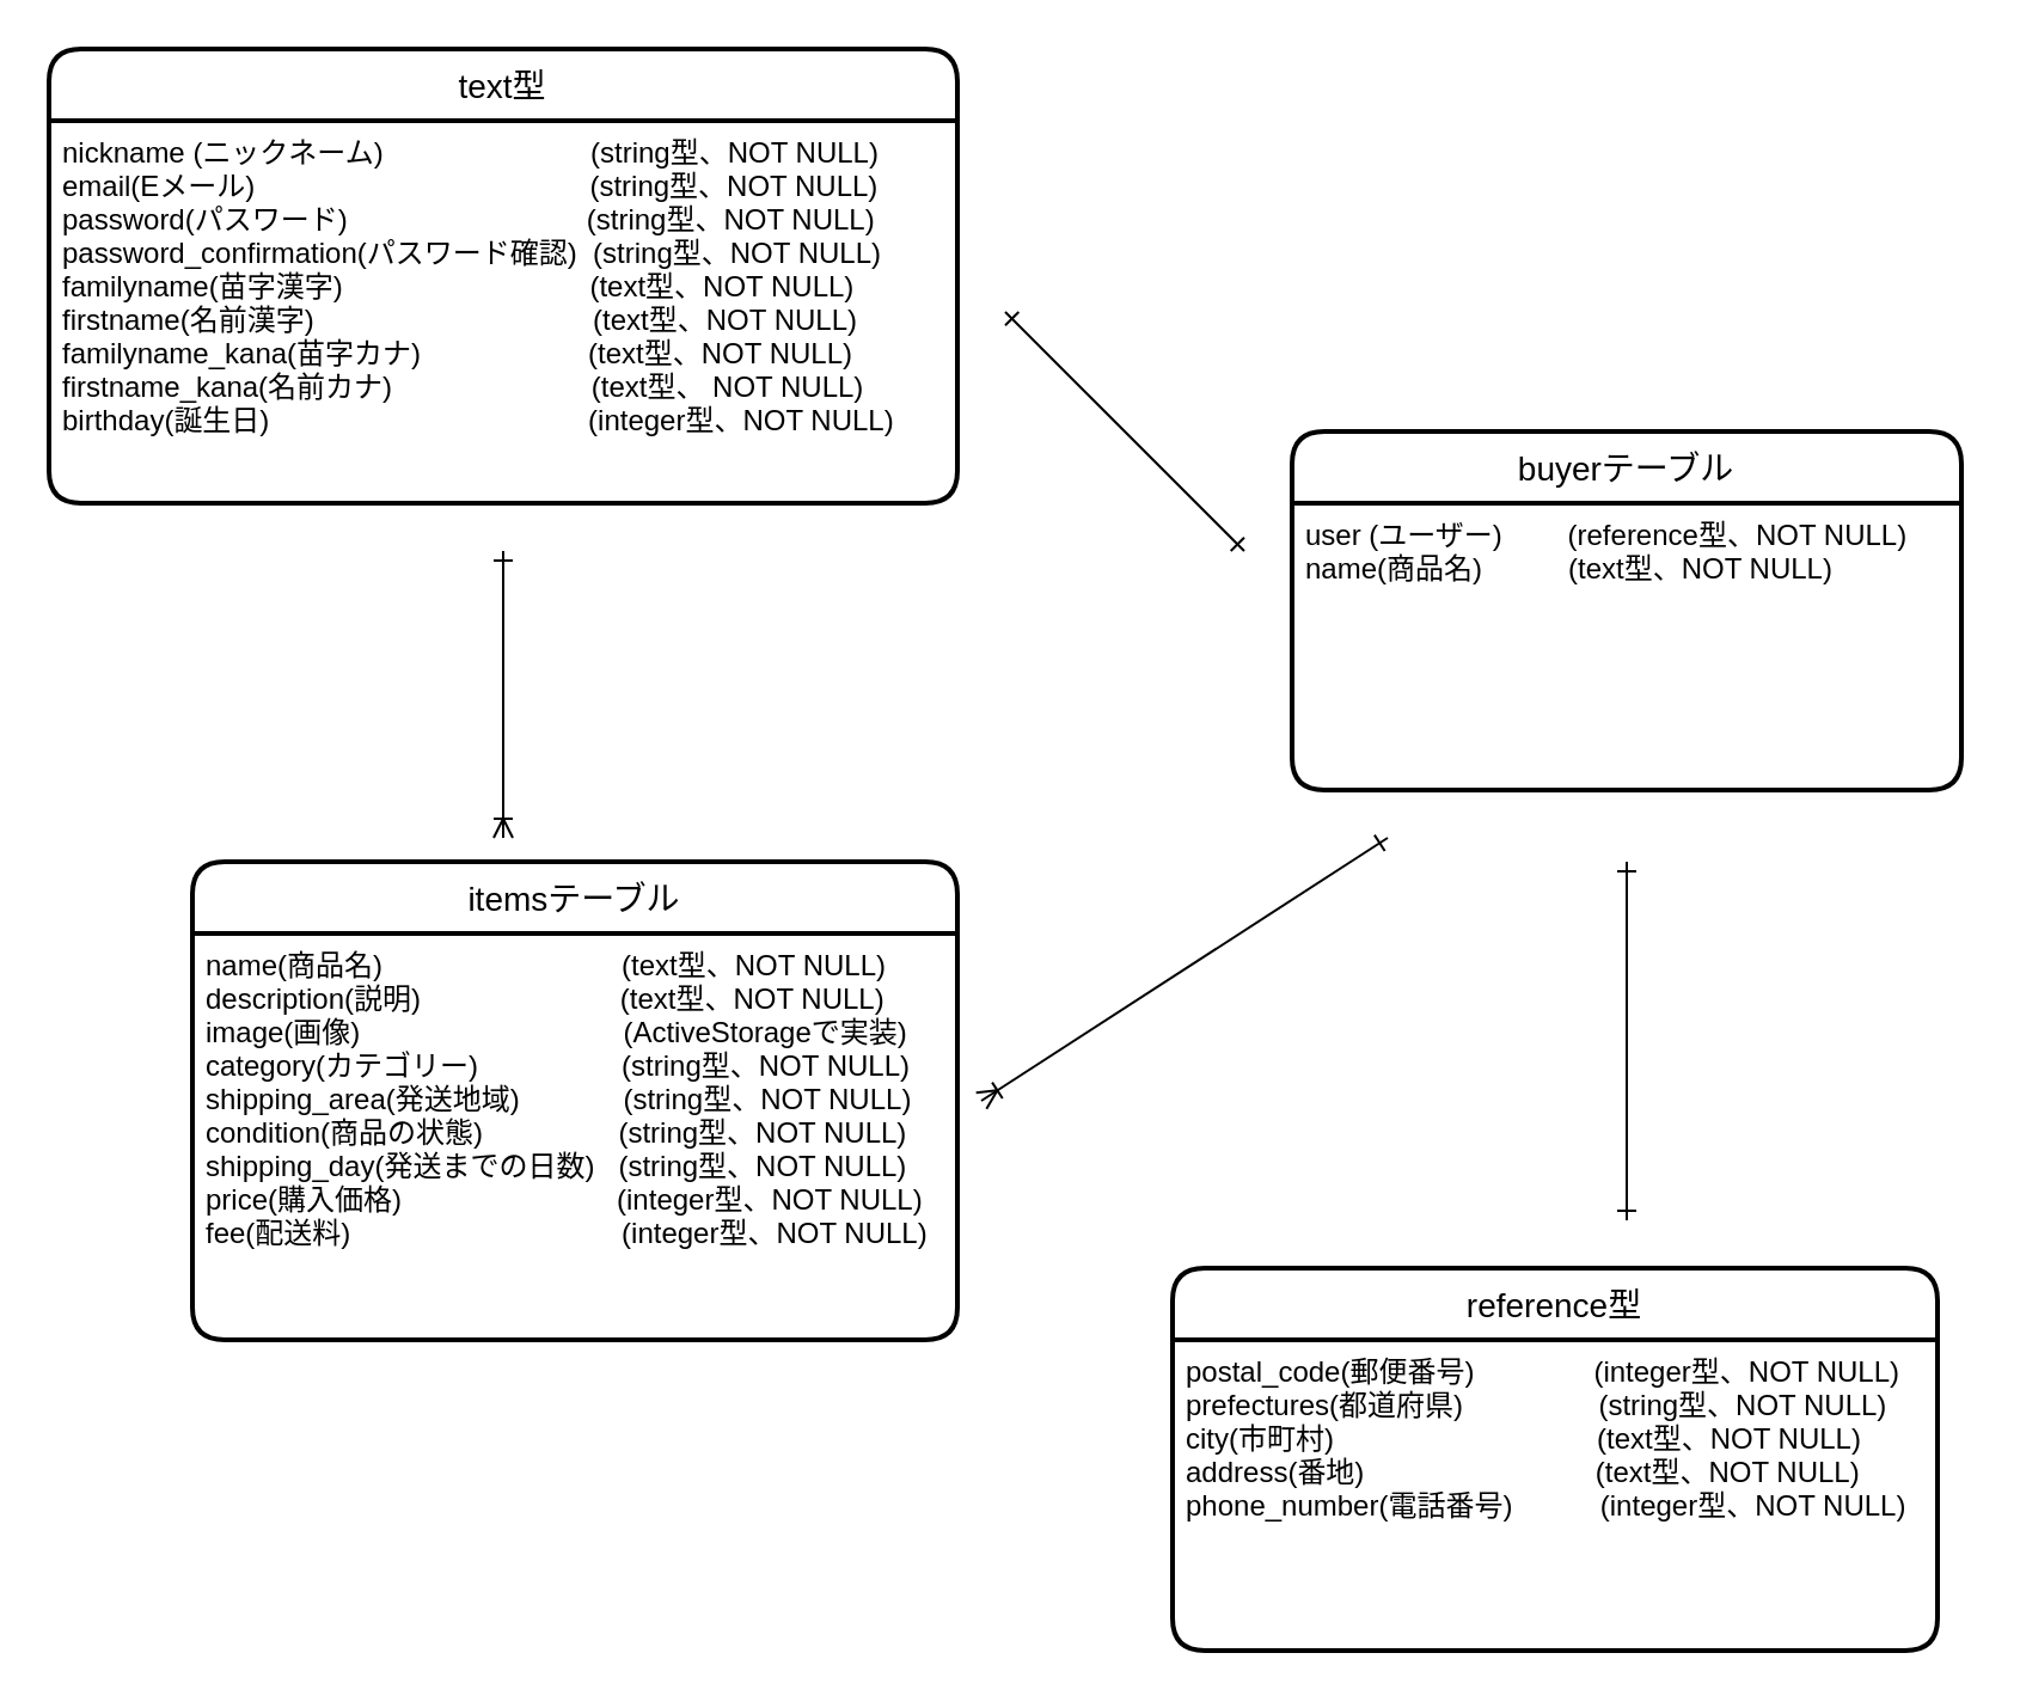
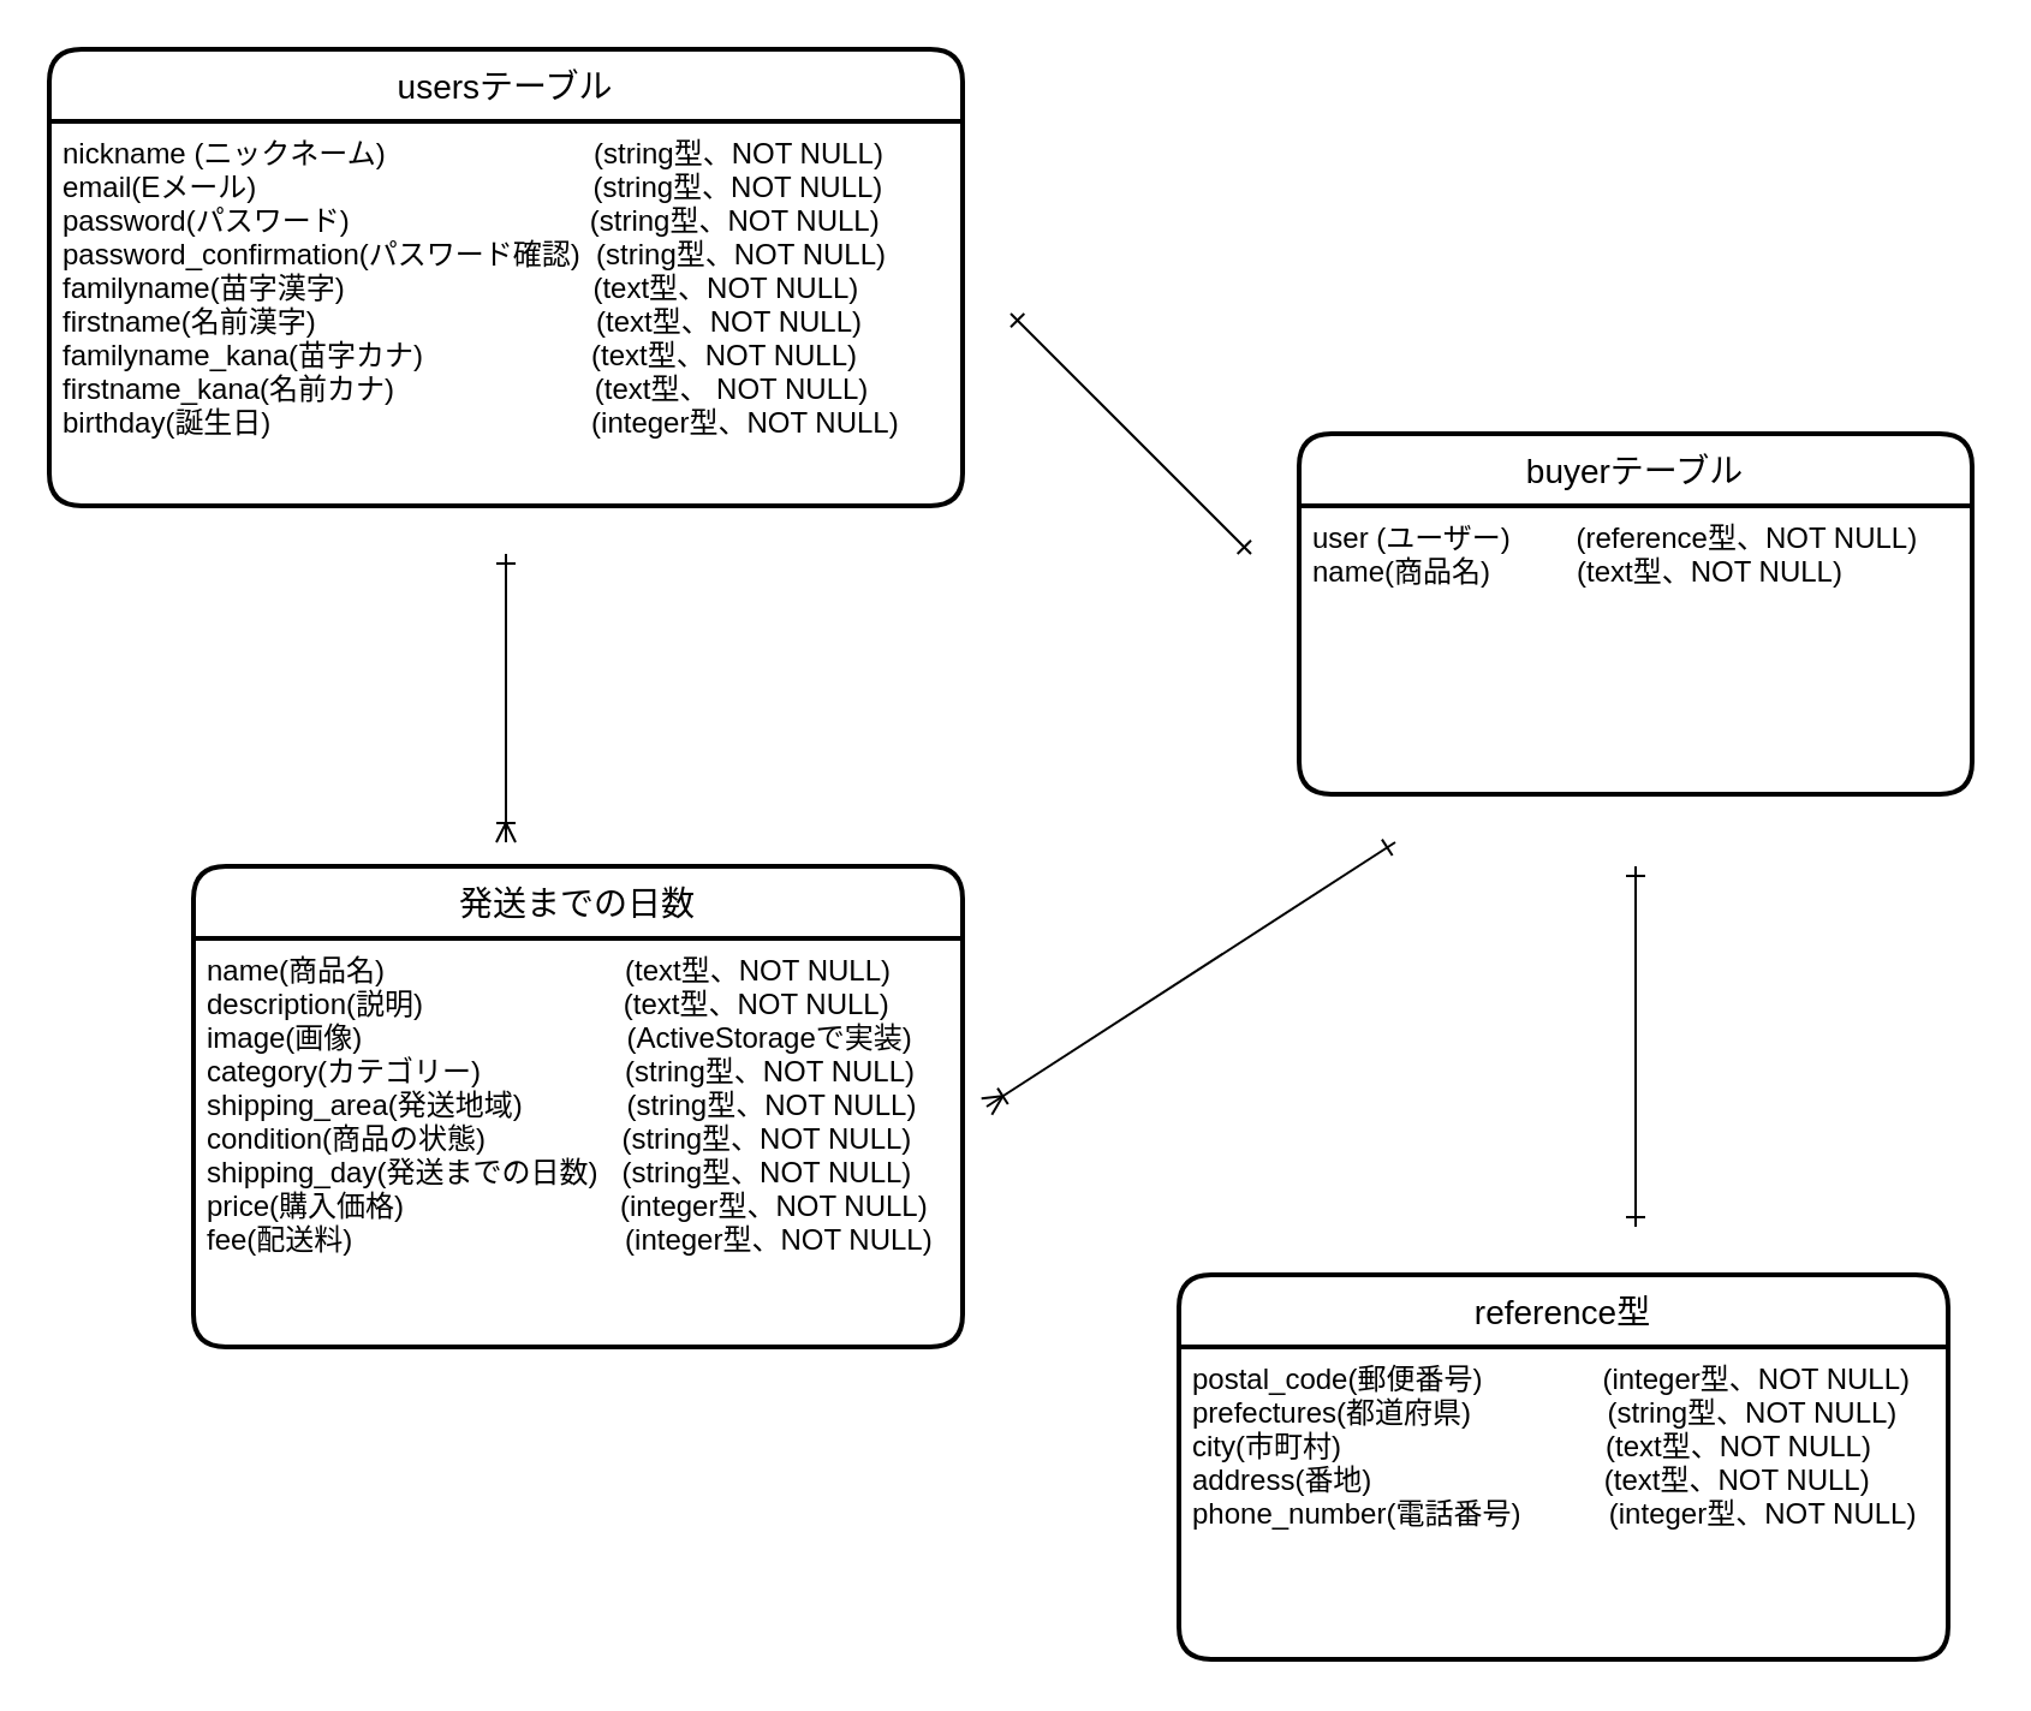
  <mxCell id="0" />
  <mxCell id="1" parent="0" />
- <mxCell id="2" value="text型" style="swimlane;childLayout=stackLayout;horizontal=1;startSize=30;horizontalStack=0;rounded=1;fontSize=14;fontStyle=0;strokeWidth=2;resizeParent=0;resizeLast=1;shadow=0;dashed=0;align=center;" vertex="1" parent="1"><mxGeometry x="20" y="20" width="380" height="190" as="geometry" /></mxCell>
+ <mxCell id="2" value="usersテーブル" style="swimlane;childLayout=stackLayout;horizontal=1;startSize=30;horizontalStack=0;rounded=1;fontSize=14;fontStyle=0;strokeWidth=2;resizeParent=0;resizeLast=1;shadow=0;dashed=0;align=center;" vertex="1" parent="1"><mxGeometry x="20" y="20" width="380" height="190" as="geometry" /></mxCell>
  <mxCell id="3" value="nickname (ニックネーム)                          (string型、NOT NULL)&#10;email(Eメール)                                          (string型、NOT NULL)&#10;password(パスワード)                              (string型、NOT NULL)&#10;password_confirmation(パスワード確認)  (string型、NOT NULL)&#10;familyname(苗字漢字)                               (text型、NOT NULL)&#10;firstname(名前漢字)                                   (text型、NOT NULL)&#10;familyname_kana(苗字カナ)                     (text型、NOT NULL)&#10;firstname_kana(名前カナ)                         (text型、 NOT NULL)&#10;birthday(誕生日)                                        (integer型、NOT NULL)&#10;" style="align=left;strokeColor=none;fillColor=none;spacingLeft=4;fontSize=12;verticalAlign=top;resizable=0;rotatable=0;part=1;" vertex="1" parent="2"><mxGeometry y="30" width="380" height="160" as="geometry" /></mxCell>
- <mxCell id="4" value="itemsテーブル" style="swimlane;childLayout=stackLayout;horizontal=1;startSize=30;horizontalStack=0;rounded=1;fontSize=14;fontStyle=0;strokeWidth=2;resizeParent=0;resizeLast=1;shadow=0;dashed=0;align=center;" vertex="1" parent="1"><mxGeometry x="80" y="360" width="320" height="200" as="geometry" /></mxCell>
+ <mxCell id="4" value="発送までの日数" style="swimlane;childLayout=stackLayout;horizontal=1;startSize=30;horizontalStack=0;rounded=1;fontSize=14;fontStyle=0;strokeWidth=2;resizeParent=0;resizeLast=1;shadow=0;dashed=0;align=center;" vertex="1" parent="1"><mxGeometry x="80" y="360" width="320" height="200" as="geometry" /></mxCell>
  <mxCell id="5" value="name(商品名)                              (text型、NOT NULL)&#10;description(説明)                         (text型、NOT NULL)&#10;image(画像)                                 (ActiveStorageで実装) &#10;category(カテゴリー)                  (string型、NOT NULL)&#10;shipping_area(発送地域)             (string型、NOT NULL)&#10;condition(商品の状態)                 (string型、NOT NULL)&#10;shipping_day(発送までの日数)   (string型、NOT NULL)&#10;price(購入価格)                           (integer型、NOT NULL)&#10;fee(配送料)                                  (integer型、NOT NULL)&#10;&#10;" style="align=left;strokeColor=none;fillColor=none;spacingLeft=4;fontSize=12;verticalAlign=top;resizable=0;rotatable=0;part=1;" vertex="1" parent="4"><mxGeometry y="30" width="320" height="170" as="geometry" /></mxCell>
  <mxCell id="6" value="reference型" style="swimlane;childLayout=stackLayout;horizontal=1;startSize=30;horizontalStack=0;rounded=1;fontSize=14;fontStyle=0;strokeWidth=2;resizeParent=0;resizeLast=1;shadow=0;dashed=0;align=center;" vertex="1" parent="1"><mxGeometry x="490" y="530" width="320" height="160" as="geometry" /></mxCell>
  <mxCell id="7" value="postal_code(郵便番号)               (integer型、NOT NULL)&#10;prefectures(都道府県)                 (string型、NOT NULL)                &#10;city(市町村)                                 (text型、NOT NULL)&#10;address(番地)                             (text型、NOT NULL)&#10;phone_number(電話番号)           (integer型、NOT NULL)&#10;" style="align=left;strokeColor=none;fillColor=none;spacingLeft=4;fontSize=12;verticalAlign=top;resizable=0;rotatable=0;part=1;" vertex="1" parent="6"><mxGeometry y="30" width="320" height="130" as="geometry" /></mxCell>
  <mxCell id="8" style="edgeStyle=none;rounded=0;orthogonalLoop=1;jettySize=auto;html=1;startArrow=ERone;startFill=0;endArrow=ERone;endFill=0;" edge="1" parent="1"><mxGeometry relative="1" as="geometry"><mxPoint x="680" y="510" as="targetPoint" /><mxPoint x="680" y="360" as="sourcePoint" /></mxGeometry></mxCell>
  <mxCell id="9" value="buyerテーブル" style="swimlane;childLayout=stackLayout;horizontal=1;startSize=30;horizontalStack=0;rounded=1;fontSize=14;fontStyle=0;strokeWidth=2;resizeParent=0;resizeLast=1;shadow=0;dashed=0;align=center;" vertex="1" parent="1"><mxGeometry x="540" y="180" width="280" height="150" as="geometry" /></mxCell>
  <mxCell id="10" value="user (ユーザー) 　　(reference型、NOT NULL)&#10;name(商品名)　　　(text型、NOT NULL)&#10;" style="align=left;strokeColor=none;fillColor=none;spacingLeft=4;fontSize=12;verticalAlign=top;resizable=0;rotatable=0;part=1;" vertex="1" parent="9"><mxGeometry y="30" width="280" height="120" as="geometry" /></mxCell>
  <mxCell id="11" style="edgeStyle=orthogonalEdgeStyle;rounded=0;orthogonalLoop=1;jettySize=auto;html=1;endArrow=ERoneToMany;endFill=0;startArrow=ERone;startFill=0;" edge="1" parent="1"><mxGeometry relative="1" as="geometry"><mxPoint x="210" y="350" as="targetPoint" /><mxPoint x="210" y="230" as="sourcePoint" /></mxGeometry></mxCell>
  <mxCell id="12" style="edgeStyle=none;rounded=0;orthogonalLoop=1;jettySize=auto;html=1;startArrow=ERoneToMany;startFill=0;endArrow=ERone;endFill=0;" edge="1" parent="1"><mxGeometry relative="1" as="geometry"><mxPoint x="580" y="350" as="targetPoint" /><mxPoint x="410" y="460" as="sourcePoint" /></mxGeometry></mxCell>
  <mxCell id="13" style="rounded=0;orthogonalLoop=1;jettySize=auto;html=1;startArrow=ERone;startFill=0;endArrow=ERone;endFill=0;" edge="1" parent="1"><mxGeometry relative="1" as="geometry"><mxPoint x="420" y="130" as="targetPoint" /><mxPoint x="520" y="230" as="sourcePoint" /></mxGeometry></mxCell>
